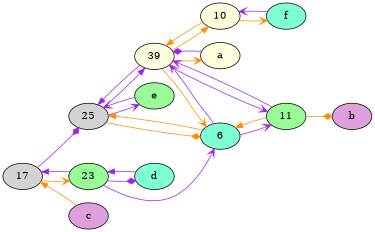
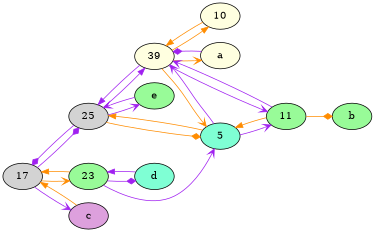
  digraph {
    rankdir=LR
    node [fillcolor=palegreen style=filled]
    edge [arrowhead=vee color=purple]
    17 [fillcolor=lightgrey]
    25 [fillcolor=lightgrey]
    23
    c [fillcolor=plum]
    n5 [fillcolor=lightyellow label=39]
-   6 [fillcolor=aquamarine]
+   6 [fillcolor=aquamarine label=5]
    e
    d [fillcolor=aquamarine]
    a [fillcolor=lightyellow]
    11
    10 [fillcolor=lightyellow]
-   b [fillcolor=plum]
-   f [fillcolor=aquamarine]
+   b
    17 -> 25 [arrowhead=diamond]
    17 -> 23 [color=darkorange]
+   17 -> c
+   25 -> 17 [arrowhead=diamond]
    25 -> n5 [arrowhead=normal]
    25 -> 6 [arrowhead=diamond color=darkorange]
    25 -> e
-   23 -> 17 [arrowhead=normal]
+   23 -> 17 [arrowhead=normal color=darkorange]
    23 -> 6
    23 -> d [arrowhead=diamond]
    c -> 17 [arrowhead=normal color=darkorange]
    n5 -> 25 [arrowhead=normal]
    n5 -> 6 [color=darkorange]
    n5 -> a [color=darkorange]
    n5 -> 11
    n5 -> 10 [arrowhead=normal color=darkorange]
    6 -> 25 [arrowhead=normal color=darkorange]
    6 -> n5
    6 -> 11
    e -> 25
    d -> 23 [arrowhead=normal]
    a -> n5 [arrowhead=diamond]
    11 -> n5
    11 -> 6 [arrowhead=normal color=darkorange]
    11 -> b [arrowhead=diamond color=darkorange]
    10 -> n5 [arrowhead=normal color=darkorange]
-   10 -> f [color=darkorange]
-   f -> 10
  }
